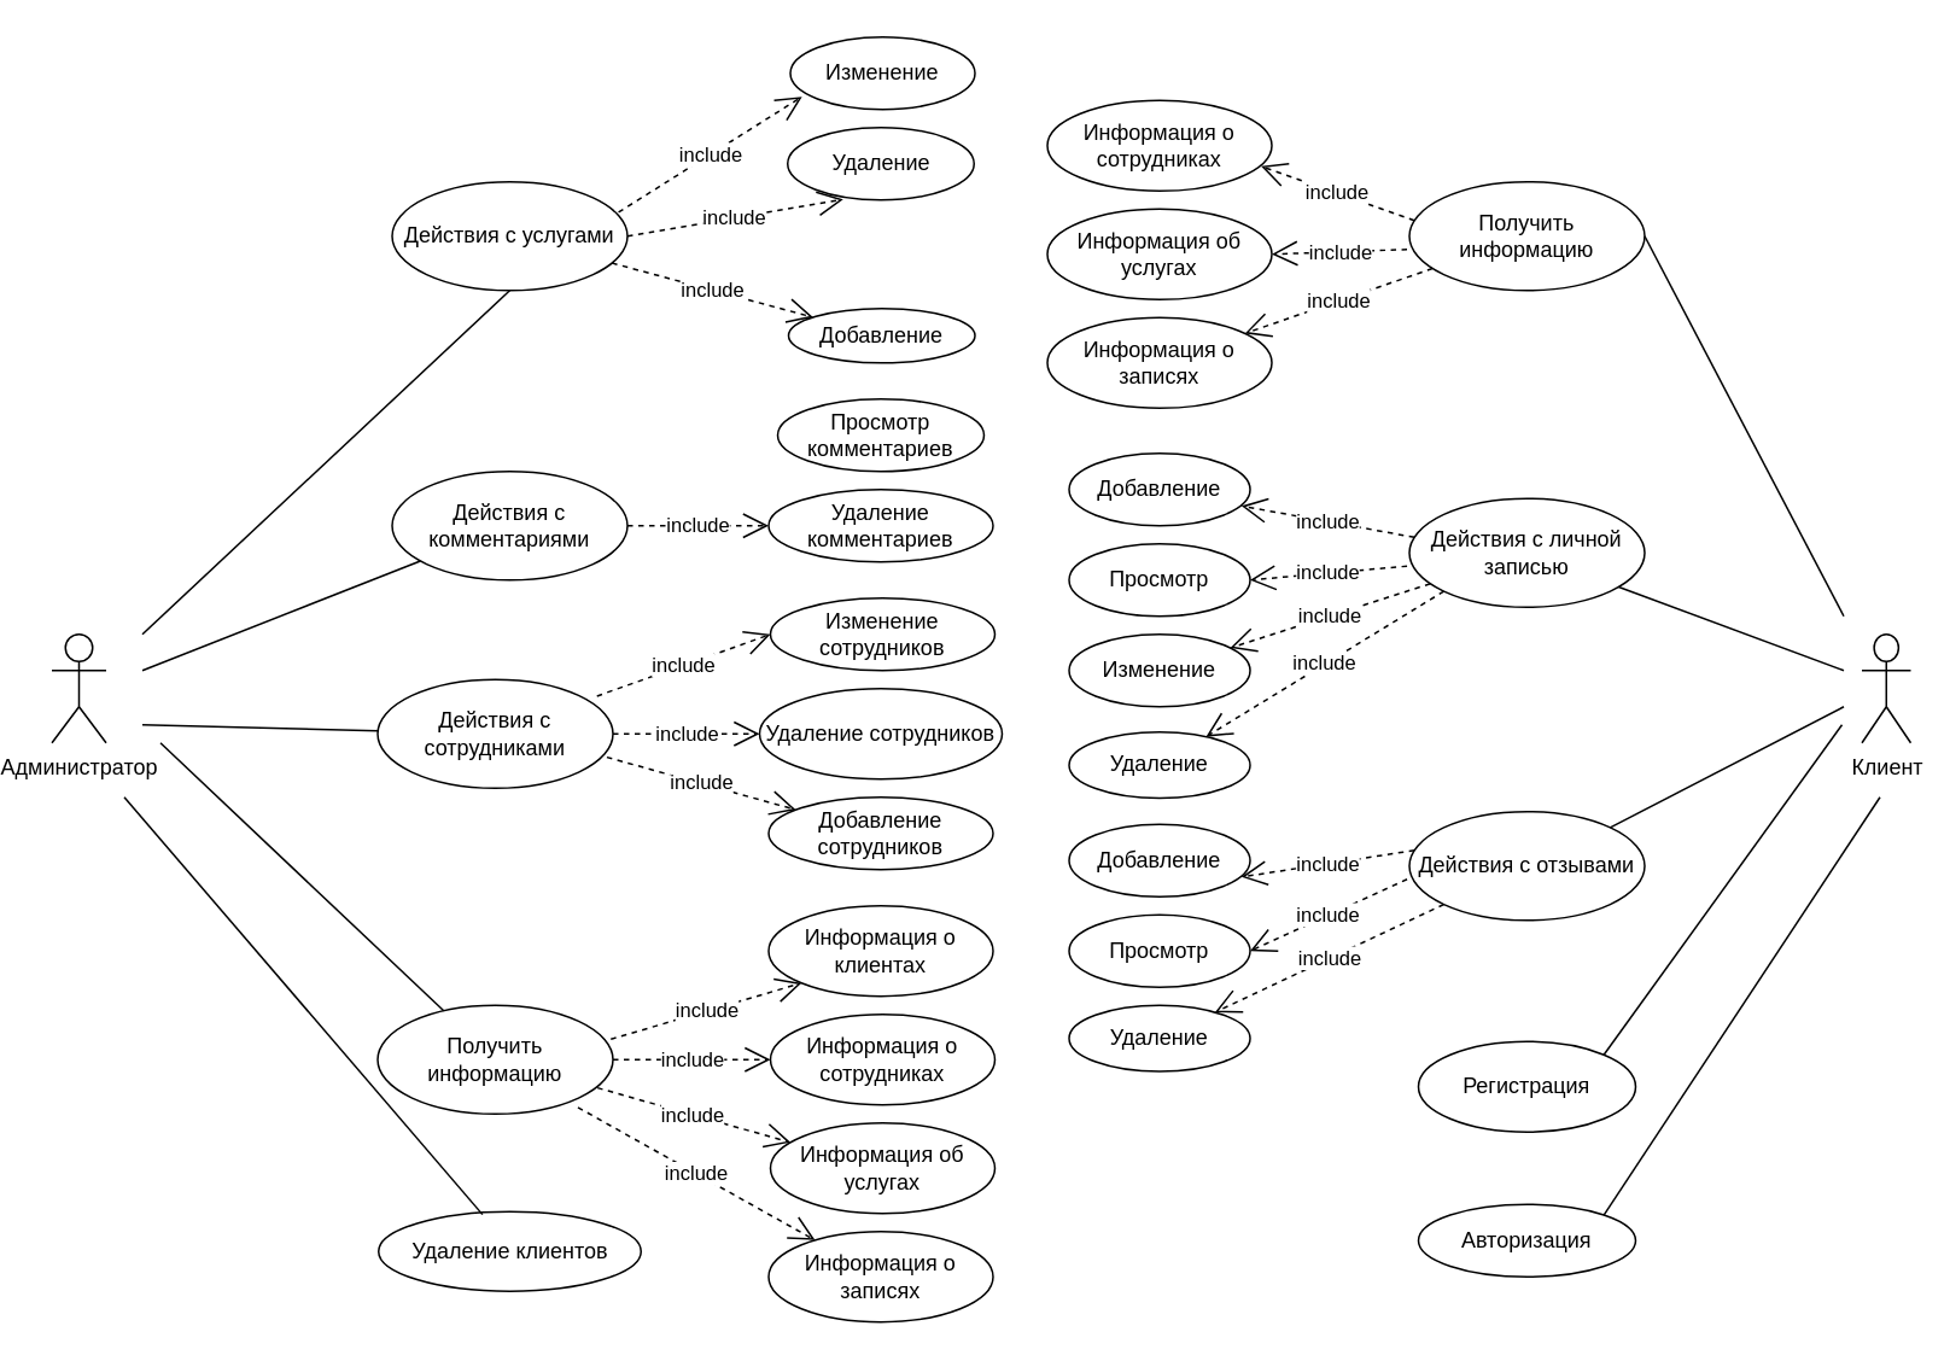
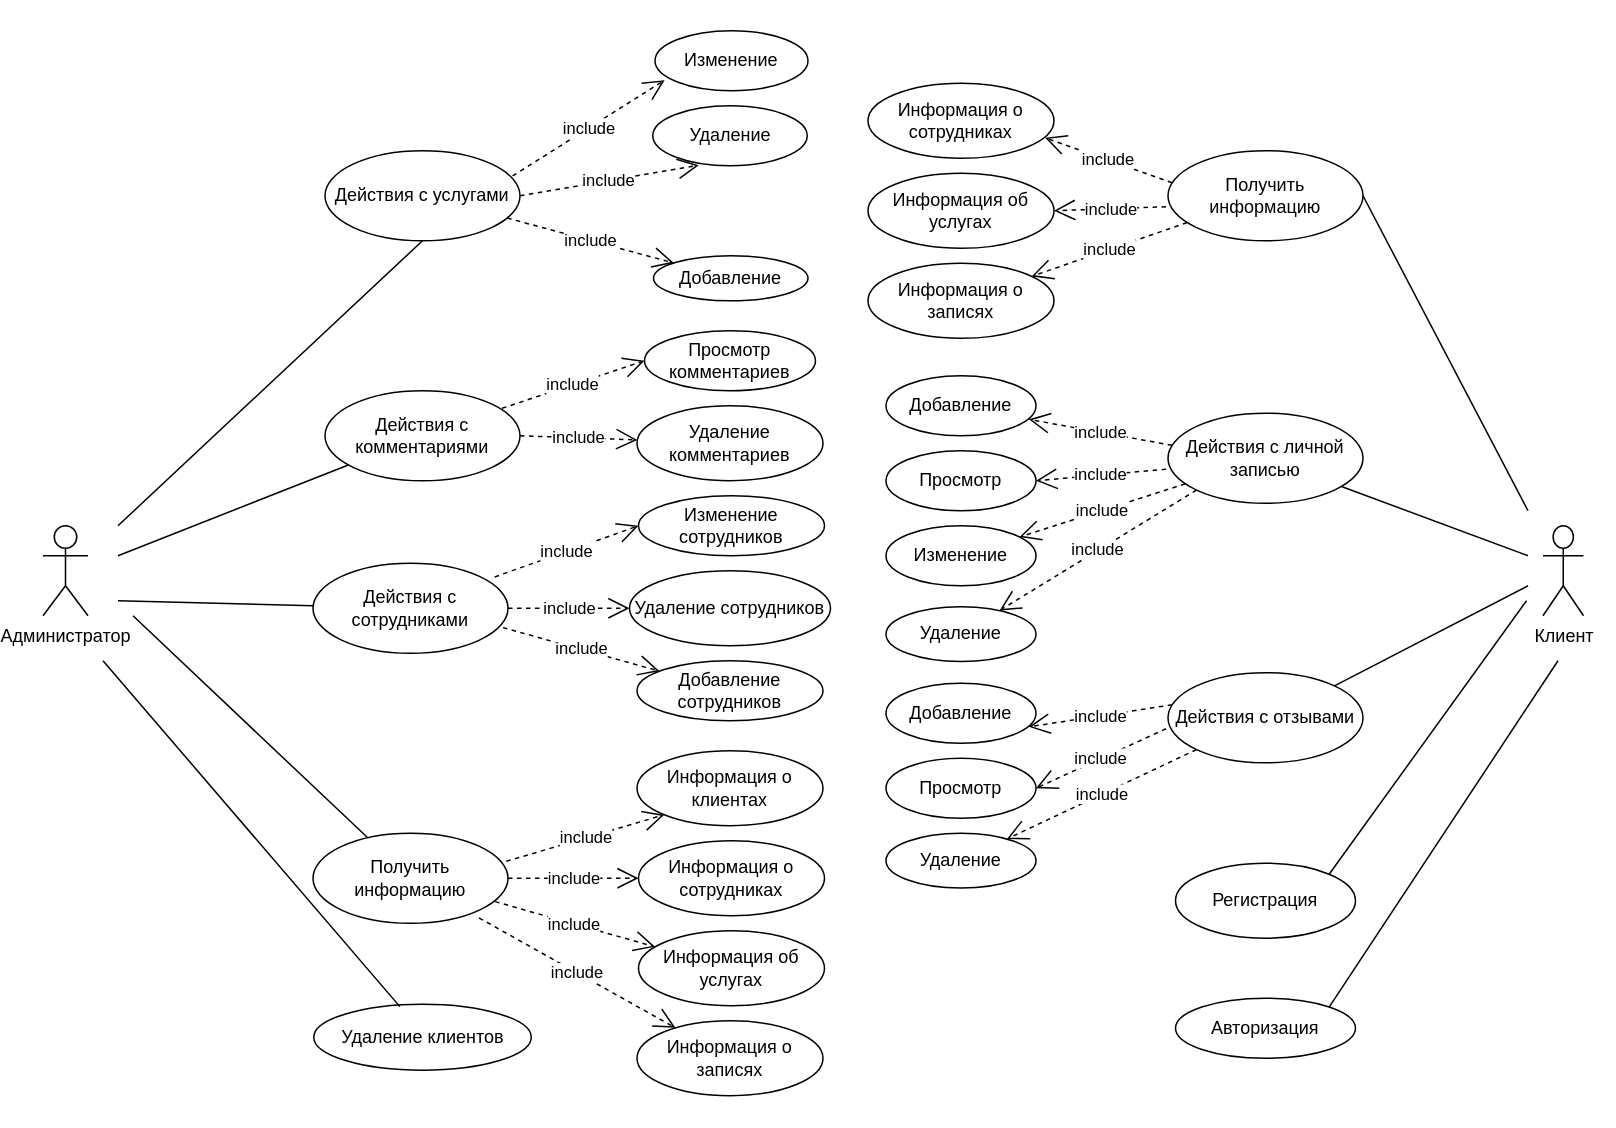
  <mxCell id="0" />
  <mxCell id="1" parent="0" />
  <mxCell id="2" value="Администратор" style="shape=umlActor;verticalLabelPosition=bottom;verticalAlign=top;html=1;outlineConnect=0;" parent="1" vertex="1"><mxGeometry x="20" y="350" width="30" height="60" as="geometry" /></mxCell>
  <mxCell id="3" value="Добавление" style="ellipse;whiteSpace=wrap;html=1;" parent="1" vertex="1"><mxGeometry x="427" y="170" width="103" height="30" as="geometry" /></mxCell>
  <mxCell id="4" value="Действия с услугами" style="ellipse;whiteSpace=wrap;html=1;" parent="1" vertex="1"><mxGeometry x="208" y="100" width="130" height="60" as="geometry" /></mxCell>
  <mxCell id="5" value="Удаление" style="ellipse;whiteSpace=wrap;html=1;" parent="1" vertex="1"><mxGeometry x="426.5" y="70" width="103" height="40" as="geometry" /></mxCell>
  <mxCell id="6" value="Изменение" style="ellipse;whiteSpace=wrap;html=1;" parent="1" vertex="1"><mxGeometry x="428" y="20" width="102" height="40" as="geometry" /></mxCell>
  <mxCell id="7" value="" style="endArrow=none;html=1;rounded=0;entryX=0.5;entryY=1;entryDx=0;entryDy=0;" parent="1" target="4" edge="1"><mxGeometry width="50" height="50" relative="1" as="geometry"><mxPoint x="70" y="350" as="sourcePoint" /><mxPoint x="-510" y="500" as="targetPoint" /></mxGeometry></mxCell>
  <mxCell id="8" value="include" style="endArrow=open;endSize=12;dashed=1;html=1;rounded=0;entryX=0.298;entryY=0.991;entryDx=0;entryDy=0;entryPerimeter=0;exitX=1;exitY=0.5;exitDx=0;exitDy=0;" parent="1" target="5" edge="1" source="4"><mxGeometry width="160" relative="1" as="geometry"><mxPoint x="287" y="20" as="sourcePoint" /><mxPoint x="356" y="-1" as="targetPoint" /></mxGeometry></mxCell>
  <mxCell id="9" value="include" style="endArrow=open;endSize=12;dashed=1;html=1;rounded=0;entryX=0.063;entryY=0.824;entryDx=0;entryDy=0;entryPerimeter=0;exitX=0.962;exitY=0.28;exitDx=0;exitDy=0;exitPerimeter=0;" parent="1" source="4" target="6" edge="1"><mxGeometry width="160" relative="1" as="geometry"><mxPoint x="250.5" y="20" as="sourcePoint" /><mxPoint x="319.5" y="-1" as="targetPoint" /></mxGeometry></mxCell>
  <mxCell id="10" value="include" style="endArrow=open;endSize=12;dashed=1;html=1;rounded=0;" parent="1" source="4" target="3" edge="1"><mxGeometry width="160" relative="1" as="geometry"><mxPoint x="586" y="120" as="sourcePoint" /><mxPoint x="795" y="109" as="targetPoint" /></mxGeometry></mxCell>
  <mxCell id="11" value="Добавление сотрудников" style="ellipse;whiteSpace=wrap;html=1;" parent="1" vertex="1"><mxGeometry x="416" y="440" width="124" height="40" as="geometry" /></mxCell>
  <mxCell id="12" value="Действия с сотрудниками" style="ellipse;whiteSpace=wrap;html=1;" parent="1" vertex="1"><mxGeometry x="200" y="375" width="130" height="60" as="geometry" /></mxCell>
  <mxCell id="13" value="Удаление сотрудников" style="ellipse;whiteSpace=wrap;html=1;" parent="1" vertex="1"><mxGeometry x="411" y="380" width="134" height="50" as="geometry" /></mxCell>
  <mxCell id="14" value="Изменение сотрудников" style="ellipse;whiteSpace=wrap;html=1;" parent="1" vertex="1"><mxGeometry x="417" y="330" width="124" height="40" as="geometry" /></mxCell>
  <mxCell id="15" value="include" style="endArrow=open;endSize=12;dashed=1;html=1;rounded=0;entryX=0;entryY=0.5;entryDx=0;entryDy=0;exitX=1;exitY=0.5;exitDx=0;exitDy=0;" parent="1" source="12" target="13" edge="1"><mxGeometry width="160" relative="1" as="geometry"><mxPoint x="275" y="350" as="sourcePoint" /><mxPoint x="344" y="329" as="targetPoint" /></mxGeometry></mxCell>
  <mxCell id="16" value="include" style="endArrow=open;endSize=12;dashed=1;html=1;rounded=0;exitX=0.932;exitY=0.152;exitDx=0;exitDy=0;exitPerimeter=0;entryX=0;entryY=0.5;entryDx=0;entryDy=0;" parent="1" source="12" target="14" edge="1"><mxGeometry width="160" relative="1" as="geometry"><mxPoint x="238.5" y="350" as="sourcePoint" /><mxPoint x="441" y="270" as="targetPoint" /></mxGeometry></mxCell>
  <mxCell id="17" value="include" style="endArrow=open;endSize=12;dashed=1;html=1;rounded=0;exitX=0.974;exitY=0.715;exitDx=0;exitDy=0;exitPerimeter=0;" parent="1" source="12" target="11" edge="1"><mxGeometry width="160" relative="1" as="geometry"><mxPoint x="348" y="390" as="sourcePoint" /><mxPoint x="417" y="369" as="targetPoint" /></mxGeometry></mxCell>
  <mxCell id="18" value="" style="endArrow=none;html=1;rounded=0;" parent="1" target="12" edge="1"><mxGeometry width="50" height="50" relative="1" as="geometry"><mxPoint x="70" y="400" as="sourcePoint" /><mxPoint x="43" y="310" as="targetPoint" /></mxGeometry></mxCell>
  <mxCell id="19" value="" style="endArrow=none;html=1;rounded=0;" parent="1" edge="1" target="34"><mxGeometry width="50" height="50" relative="1" as="geometry"><mxPoint x="70" y="370" as="sourcePoint" /><mxPoint x="220" y="200" as="targetPoint" /></mxGeometry></mxCell>
  <mxCell id="20" value="Удаление клиентов" style="ellipse;whiteSpace=wrap;html=1;" parent="1" vertex="1"><mxGeometry x="200.5" y="669" width="145" height="44" as="geometry" /></mxCell>
  <mxCell id="21" value="" style="endArrow=none;html=1;rounded=0;exitX=0.396;exitY=0.036;exitDx=0;exitDy=0;exitPerimeter=0;" parent="1" edge="1" source="20"><mxGeometry width="50" height="50" relative="1" as="geometry"><mxPoint x="-70" y="627" as="sourcePoint" /><mxPoint x="60" y="440" as="targetPoint" /></mxGeometry></mxCell>
  <mxCell id="22" value="Клиент&lt;br&gt;" style="shape=umlActor;verticalLabelPosition=bottom;verticalAlign=top;html=1;outlineConnect=0;" parent="1" vertex="1"><mxGeometry x="1020" y="350" width="27" height="60" as="geometry" /></mxCell>
  <mxCell id="23" value="Информация об услугах" style="ellipse;whiteSpace=wrap;html=1;" vertex="1" parent="1"><mxGeometry x="417" y="620" width="124" height="50" as="geometry" /></mxCell>
  <mxCell id="24" value="Получить информацию" style="ellipse;whiteSpace=wrap;html=1;" vertex="1" parent="1"><mxGeometry x="200" y="555" width="130" height="60" as="geometry" /></mxCell>
  <mxCell id="25" value="Информация о сотрудниках" style="ellipse;whiteSpace=wrap;html=1;" vertex="1" parent="1"><mxGeometry x="417" y="560" width="124" height="50" as="geometry" /></mxCell>
  <mxCell id="26" value="Информация о клиентах" style="ellipse;whiteSpace=wrap;html=1;" vertex="1" parent="1"><mxGeometry x="416" y="500" width="124" height="50" as="geometry" /></mxCell>
  <mxCell id="27" value="include" style="endArrow=open;endSize=12;dashed=1;html=1;rounded=0;entryX=0;entryY=0.5;entryDx=0;entryDy=0;exitX=1;exitY=0.5;exitDx=0;exitDy=0;" edge="1" parent="1" source="24" target="25"><mxGeometry width="160" relative="1" as="geometry"><mxPoint x="237" y="670" as="sourcePoint" /><mxPoint x="306" y="649" as="targetPoint" /></mxGeometry></mxCell>
  <mxCell id="28" value="include" style="endArrow=open;endSize=12;dashed=1;html=1;rounded=0;entryX=0;entryY=1;entryDx=0;entryDy=0;exitX=0.991;exitY=0.312;exitDx=0;exitDy=0;exitPerimeter=0;" edge="1" parent="1" source="24" target="26"><mxGeometry width="160" relative="1" as="geometry"><mxPoint x="200.5" y="670" as="sourcePoint" /><mxPoint x="269.5" y="649" as="targetPoint" /></mxGeometry></mxCell>
  <mxCell id="29" value="include" style="endArrow=open;endSize=12;dashed=1;html=1;rounded=0;exitX=0.934;exitY=0.76;exitDx=0;exitDy=0;exitPerimeter=0;" edge="1" parent="1" source="24" target="23"><mxGeometry width="160" relative="1" as="geometry"><mxPoint x="310" y="710" as="sourcePoint" /><mxPoint x="379" y="689" as="targetPoint" /></mxGeometry></mxCell>
  <mxCell id="30" value="" style="endArrow=none;html=1;rounded=0;" edge="1" parent="1" target="24"><mxGeometry width="50" height="50" relative="1" as="geometry"><mxPoint x="80" y="410" as="sourcePoint" /><mxPoint x="5" y="630" as="targetPoint" /></mxGeometry></mxCell>
  <mxCell id="31" value="Информация о записях" style="ellipse;whiteSpace=wrap;html=1;" vertex="1" parent="1"><mxGeometry x="416" y="680" width="124" height="50" as="geometry" /></mxCell>
  <mxCell id="32" value="include" style="endArrow=open;endSize=12;dashed=1;html=1;rounded=0;exitX=0.851;exitY=0.94;exitDx=0;exitDy=0;exitPerimeter=0;" edge="1" parent="1" target="31" source="24"><mxGeometry width="160" relative="1" as="geometry"><mxPoint x="256" y="730" as="sourcePoint" /><mxPoint x="333" y="724" as="targetPoint" /></mxGeometry></mxCell>
- <mxCell id="33" value="Удаление комментариев" style="ellipse;whiteSpace=wrap;html=1;" vertex="1" parent="1"><mxGeometry x="416" y="270" width="124" height="40" as="geometry" /></mxCell>
+ <mxCell id="33" value="Удаление комментариев" style="ellipse;whiteSpace=wrap;html=1;" vertex="1" parent="1"><mxGeometry x="416" y="270" width="124" height="50" as="geometry" /></mxCell>
  <mxCell id="34" value="Действия с комментариями" style="ellipse;whiteSpace=wrap;html=1;" vertex="1" parent="1"><mxGeometry x="208" y="260" width="130" height="60" as="geometry" /></mxCell>
  <mxCell id="35" value="Просмотр комментариев" style="ellipse;whiteSpace=wrap;html=1;" vertex="1" parent="1"><mxGeometry x="421" y="220" width="114" height="40" as="geometry" /></mxCell>
+ <mxCell id="36" value="include" style="endArrow=open;endSize=12;dashed=1;html=1;rounded=0;entryX=0;entryY=0.5;entryDx=0;entryDy=0;exitX=0.908;exitY=0.195;exitDx=0;exitDy=0;exitPerimeter=0;" edge="1" parent="1" source="34" target="35"><mxGeometry width="160" relative="1" as="geometry"><mxPoint x="275" y="136" as="sourcePoint" /><mxPoint x="344" y="115" as="targetPoint" /></mxGeometry></mxCell>
  <mxCell id="37" value="include" style="endArrow=open;endSize=12;dashed=1;html=1;rounded=0;exitX=1;exitY=0.5;exitDx=0;exitDy=0;" edge="1" parent="1" source="34" target="33"><mxGeometry width="160" relative="1" as="geometry"><mxPoint x="348" y="176" as="sourcePoint" /><mxPoint x="417" y="155" as="targetPoint" /></mxGeometry></mxCell>
  <mxCell id="38" value="Информация об услугах" style="ellipse;whiteSpace=wrap;html=1;" vertex="1" parent="1"><mxGeometry x="570" y="115" width="124" height="50" as="geometry" /></mxCell>
  <mxCell id="39" value="Получить информацию" style="ellipse;whiteSpace=wrap;html=1;" vertex="1" parent="1"><mxGeometry x="770" y="100" width="130" height="60" as="geometry" /></mxCell>
  <mxCell id="40" value="Информация о сотрудниках" style="ellipse;whiteSpace=wrap;html=1;" vertex="1" parent="1"><mxGeometry x="570" y="55" width="124" height="50" as="geometry" /></mxCell>
  <mxCell id="41" value="include" style="endArrow=open;endSize=12;dashed=1;html=1;rounded=0;exitX=0.021;exitY=0.356;exitDx=0;exitDy=0;exitPerimeter=0;entryX=0.952;entryY=0.727;entryDx=0;entryDy=0;entryPerimeter=0;" edge="1" parent="1" source="39" target="40"><mxGeometry width="160" relative="1" as="geometry"><mxPoint x="770" y="130" as="sourcePoint" /><mxPoint x="690" y="135" as="targetPoint" /></mxGeometry></mxCell>
  <mxCell id="42" value="include" style="endArrow=open;endSize=12;dashed=1;html=1;rounded=0;exitX=-0.01;exitY=0.622;exitDx=0;exitDy=0;exitPerimeter=0;entryX=1;entryY=0.5;entryDx=0;entryDy=0;" edge="1" parent="1" source="39" target="38"><mxGeometry width="160" relative="1" as="geometry"><mxPoint x="650" y="165" as="sourcePoint" /><mxPoint x="700" y="135" as="targetPoint" /></mxGeometry></mxCell>
  <mxCell id="43" value="Информация о записях" style="ellipse;whiteSpace=wrap;html=1;" vertex="1" parent="1"><mxGeometry x="570" y="175" width="124" height="50" as="geometry" /></mxCell>
  <mxCell id="44" value="include" style="endArrow=open;endSize=12;dashed=1;html=1;rounded=0;" edge="1" parent="1" source="39" target="43"><mxGeometry width="160" relative="1" as="geometry"><mxPoint x="826" y="275" as="sourcePoint" /><mxPoint x="903" y="269" as="targetPoint" /></mxGeometry></mxCell>
  <mxCell id="45" value="Просмотр" style="ellipse;whiteSpace=wrap;html=1;" vertex="1" parent="1"><mxGeometry x="582" y="300" width="100" height="40" as="geometry" /></mxCell>
  <mxCell id="46" value="Действия с личной записью" style="ellipse;whiteSpace=wrap;html=1;" vertex="1" parent="1"><mxGeometry x="770" y="275" width="130" height="60" as="geometry" /></mxCell>
  <mxCell id="47" value="Добавление" style="ellipse;whiteSpace=wrap;html=1;" vertex="1" parent="1"><mxGeometry x="582" y="250" width="100" height="40" as="geometry" /></mxCell>
  <mxCell id="48" value="include" style="endArrow=open;endSize=12;dashed=1;html=1;rounded=0;exitX=0.021;exitY=0.356;exitDx=0;exitDy=0;exitPerimeter=0;entryX=0.952;entryY=0.727;entryDx=0;entryDy=0;entryPerimeter=0;" edge="1" parent="1" source="46" target="47"><mxGeometry width="160" relative="1" as="geometry"><mxPoint x="770" y="320" as="sourcePoint" /><mxPoint x="690" y="325" as="targetPoint" /></mxGeometry></mxCell>
  <mxCell id="49" value="include" style="endArrow=open;endSize=12;dashed=1;html=1;rounded=0;exitX=-0.01;exitY=0.622;exitDx=0;exitDy=0;exitPerimeter=0;entryX=1;entryY=0.5;entryDx=0;entryDy=0;" edge="1" parent="1" source="46" target="45"><mxGeometry width="160" relative="1" as="geometry"><mxPoint x="650" y="355" as="sourcePoint" /><mxPoint x="700" y="325" as="targetPoint" /></mxGeometry></mxCell>
  <mxCell id="50" value="Изменение" style="ellipse;whiteSpace=wrap;html=1;" vertex="1" parent="1"><mxGeometry x="582" y="350" width="100" height="40" as="geometry" /></mxCell>
  <mxCell id="51" value="include" style="endArrow=open;endSize=12;dashed=1;html=1;rounded=0;" edge="1" parent="1" source="46" target="50"><mxGeometry width="160" relative="1" as="geometry"><mxPoint x="826" y="465" as="sourcePoint" /><mxPoint x="903" y="459" as="targetPoint" /></mxGeometry></mxCell>
  <mxCell id="52" value="Удаление" style="ellipse;whiteSpace=wrap;html=1;" vertex="1" parent="1"><mxGeometry x="582" y="404" width="100" height="36.5" as="geometry" /></mxCell>
  <mxCell id="53" value="include" style="endArrow=open;endSize=12;dashed=1;html=1;rounded=0;exitX=0;exitY=1;exitDx=0;exitDy=0;" edge="1" parent="1" target="52" source="46"><mxGeometry width="160" relative="1" as="geometry"><mxPoint x="783" y="401.5" as="sourcePoint" /><mxPoint x="903" y="522.5" as="targetPoint" /></mxGeometry></mxCell>
  <mxCell id="54" value="" style="endArrow=none;html=1;rounded=0;exitX=1;exitY=0.5;exitDx=0;exitDy=0;" edge="1" parent="1" source="39"><mxGeometry width="50" height="50" relative="1" as="geometry"><mxPoint x="870" y="215" as="sourcePoint" /><mxPoint x="1010" y="340" as="targetPoint" /></mxGeometry></mxCell>
  <mxCell id="55" value="" style="endArrow=none;html=1;rounded=0;" edge="1" parent="1" source="46"><mxGeometry width="50" height="50" relative="1" as="geometry"><mxPoint x="910" y="140" as="sourcePoint" /><mxPoint x="1010" y="370" as="targetPoint" /></mxGeometry></mxCell>
  <mxCell id="56" value="Просмотр" style="ellipse;whiteSpace=wrap;html=1;" vertex="1" parent="1"><mxGeometry x="582" y="505" width="100" height="40" as="geometry" /></mxCell>
  <mxCell id="57" value="Действия с отзывами" style="ellipse;whiteSpace=wrap;html=1;" vertex="1" parent="1"><mxGeometry x="770" y="448" width="130" height="60" as="geometry" /></mxCell>
  <mxCell id="58" value="Добавление" style="ellipse;whiteSpace=wrap;html=1;" vertex="1" parent="1"><mxGeometry x="582" y="455" width="100" height="40" as="geometry" /></mxCell>
  <mxCell id="59" value="include" style="endArrow=open;endSize=12;dashed=1;html=1;rounded=0;exitX=0.021;exitY=0.356;exitDx=0;exitDy=0;exitPerimeter=0;entryX=0.952;entryY=0.727;entryDx=0;entryDy=0;entryPerimeter=0;" edge="1" parent="1" source="57" target="58"><mxGeometry width="160" relative="1" as="geometry"><mxPoint x="770" y="525" as="sourcePoint" /><mxPoint x="690" y="530" as="targetPoint" /></mxGeometry></mxCell>
  <mxCell id="60" value="include" style="endArrow=open;endSize=12;dashed=1;html=1;rounded=0;exitX=-0.01;exitY=0.622;exitDx=0;exitDy=0;exitPerimeter=0;entryX=1;entryY=0.5;entryDx=0;entryDy=0;" edge="1" parent="1" source="57" target="56"><mxGeometry width="160" relative="1" as="geometry"><mxPoint x="650" y="560" as="sourcePoint" /><mxPoint x="700" y="530" as="targetPoint" /></mxGeometry></mxCell>
  <mxCell id="61" value="Удаление" style="ellipse;whiteSpace=wrap;html=1;" vertex="1" parent="1"><mxGeometry x="582" y="555" width="100" height="36.5" as="geometry" /></mxCell>
  <mxCell id="62" value="include" style="endArrow=open;endSize=12;dashed=1;html=1;rounded=0;exitX=0;exitY=1;exitDx=0;exitDy=0;" edge="1" parent="1" source="57" target="61"><mxGeometry width="160" relative="1" as="geometry"><mxPoint x="783" y="606.5" as="sourcePoint" /><mxPoint x="903" y="727.5" as="targetPoint" /></mxGeometry></mxCell>
  <mxCell id="63" value="" style="endArrow=none;html=1;rounded=0;exitX=1;exitY=0;exitDx=0;exitDy=0;" edge="1" parent="1" source="57"><mxGeometry width="50" height="50" relative="1" as="geometry"><mxPoint x="871" y="288" as="sourcePoint" /><mxPoint x="1010" y="390" as="targetPoint" /></mxGeometry></mxCell>
  <mxCell id="64" value="Регистрация" style="ellipse;whiteSpace=wrap;html=1;" vertex="1" parent="1"><mxGeometry x="775" y="575" width="120" height="50" as="geometry" /></mxCell>
  <mxCell id="65" value="Авторизация" style="ellipse;whiteSpace=wrap;html=1;" vertex="1" parent="1"><mxGeometry x="775" y="665" width="120" height="40" as="geometry" /></mxCell>
  <mxCell id="66" value="" style="endArrow=none;html=1;rounded=0;exitX=1;exitY=0;exitDx=0;exitDy=0;" edge="1" parent="1" source="64"><mxGeometry width="50" height="50" relative="1" as="geometry"><mxPoint x="900" y="492" as="sourcePoint" /><mxPoint x="1009" y="400" as="targetPoint" /></mxGeometry></mxCell>
  <mxCell id="67" value="" style="endArrow=none;html=1;rounded=0;exitX=1;exitY=0;exitDx=0;exitDy=0;" edge="1" parent="1" source="65"><mxGeometry width="50" height="50" relative="1" as="geometry"><mxPoint x="959" y="649.25" as="sourcePoint" /><mxPoint x="1030" y="440" as="targetPoint" /></mxGeometry></mxCell>
